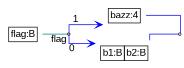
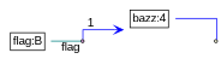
  digraph {
    rankdir=LR
    splines=ortho
    fontname="Liberation Sans"
    node [shape=plaintext fontname="Liberation Sans"]
    edge [arrowhead=none color=blue fontname="Liberation Sans"]
    n0 [label=<     <TABLE BORDER="0" CELLBORDER="1" CELLSPACING="0" TOOLTIP="Foo" HREF="#">       <TR><TD>flag:B</TD></TR>     </TABLE>   >]
    n1 [shape=point style=filled fillcolor=plum]
    n2 [label=<     <TABLE BORDER="0" CELLBORDER="1" CELLSPACING="0" TOOLTIP="Foo.bazz" HREF="#">       <TR><TD>bazz:4</TD></TR>     </TABLE>   >]
-   n3 [label=<     <TABLE BORDER="0" CELLBORDER="1" CELLSPACING="0" TOOLTIP="Foo.baz" HREF="#">       <TR><TD>b1:B</TD><TD>b2:B</TD></TR>     </TABLE>   >]
    n4 [shape=point style=filled fillcolor=lightyellow]
    n0 -> n1 [xlabel=flag color=teal]
    n1 -> n2 [arrowhead=vee xlabel=1]
-   n1 -> n3 [arrowhead=vee xlabel=0]
    n2 -> n4
-   n3 -> n4
  }
